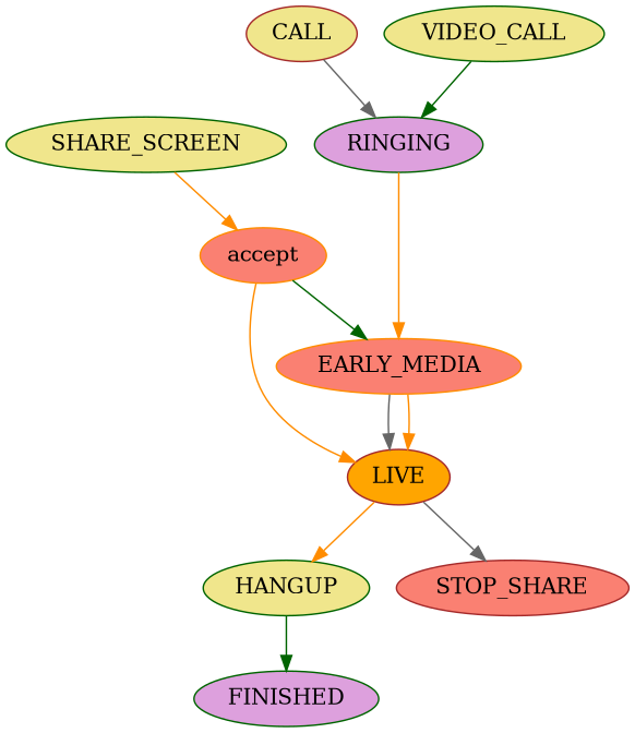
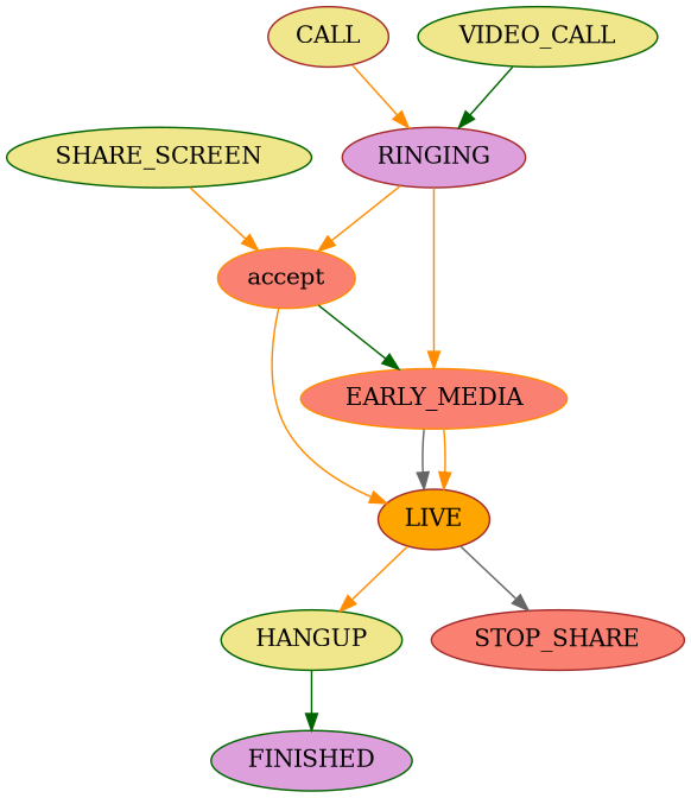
  digraph {
    node [color=brown fillcolor=khaki style=filled]
    edge [color=darkorange]
-   RINGING [color=darkgreen fillcolor=plum]
+   RINGING [fillcolor=plum]
    CALL
    accept [color=darkorange fillcolor=salmon]
    EARLY_MEDIA [color=darkorange fillcolor=salmon]
    LIVE [fillcolor=orange]
    HANGUP [color=darkgreen]
    STOP_SHARE [fillcolor=salmon]
    FINISHED [color=darkgreen fillcolor=plum]
    VIDEO_CALL [color=darkgreen]
    SHARE_SCREEN [color=darkgreen]
+   RINGING -> accept
    RINGING -> EARLY_MEDIA
-   CALL -> RINGING [color=gray40]
+   CALL -> RINGING
    accept -> EARLY_MEDIA [color=darkgreen]
    accept -> LIVE
    EARLY_MEDIA -> LIVE [color=gray40]
    EARLY_MEDIA -> LIVE
    LIVE -> HANGUP
    LIVE -> STOP_SHARE [color=gray40]
    HANGUP -> FINISHED [color=darkgreen]
    VIDEO_CALL -> RINGING [color=darkgreen]
    SHARE_SCREEN -> accept
  }
